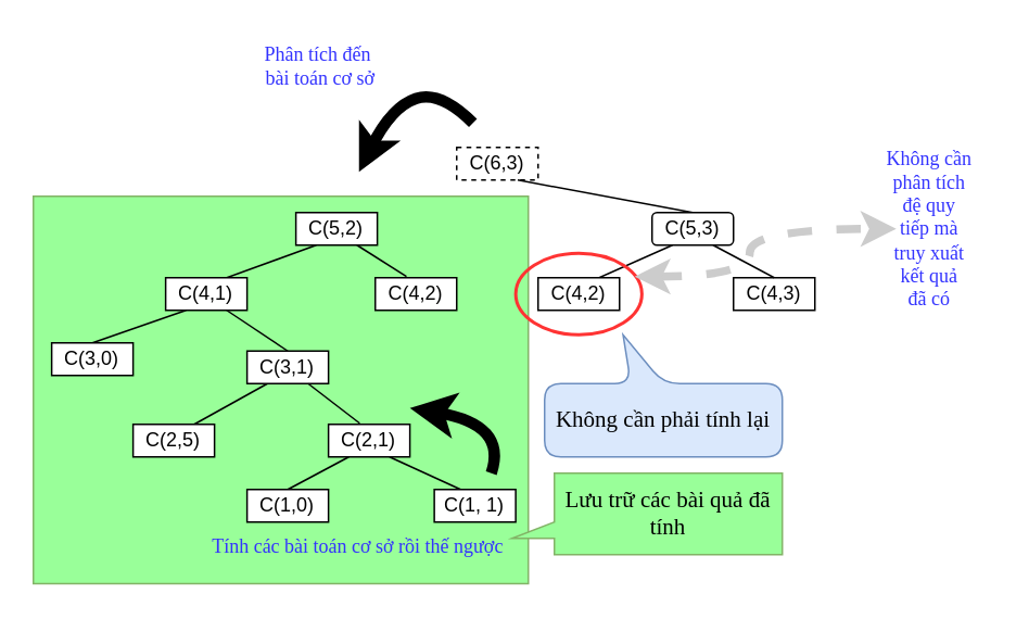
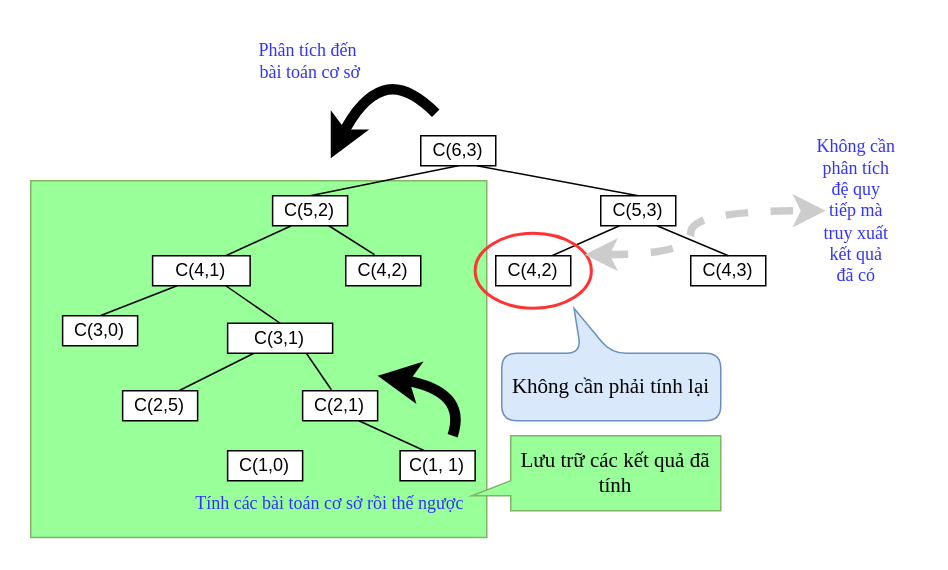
  <mxCell id="0" />
  <mxCell id="1" parent="0" />
  <mxCell id="2" value="" style="rounded=0;whiteSpace=wrap;html=1;fillColor=#99FF99;strokeColor=#82b366;" vertex="1" parent="1"><mxGeometry x="20" y="120" width="304" height="237.82" as="geometry" /></mxCell>
- <mxCell id="4" value="C(6,3)" style="rounded=0;whiteSpace=wrap;html=1;dashed=1;" vertex="1" parent="1"><mxGeometry x="280" y="90" width="50" height="20" as="geometry" /></mxCell>
+ <mxCell id="3" style="rounded=0;orthogonalLoop=1;jettySize=auto;html=1;exitX=0.5;exitY=1;exitDx=0;exitDy=0;entryX=0.5;entryY=0;entryDx=0;entryDy=0;endArrow=none;endFill=0;" edge="1" parent="1" source="4" target="7"><mxGeometry relative="1" as="geometry"><mxPoint x="212.5" y="140" as="targetPoint" /><mxPoint x="257.5" y="110" as="sourcePoint" /></mxGeometry></mxCell>
+ <mxCell id="4" value="C(6,3)" style="rounded=0;whiteSpace=wrap;html=1;" vertex="1" parent="1"><mxGeometry x="280" y="90" width="50" height="20" as="geometry" /></mxCell>
  <mxCell id="5" style="rounded=0;orthogonalLoop=1;jettySize=auto;html=1;exitX=0.75;exitY=1;exitDx=0;exitDy=0;entryX=0.5;entryY=0;entryDx=0;entryDy=0;strokeColor=default;endArrow=none;endFill=0;" edge="1" parent="1" source="4" target="15"><mxGeometry relative="1" as="geometry"><mxPoint x="359.15" y="139.32" as="targetPoint" /></mxGeometry></mxCell>
  <mxCell id="6" style="rounded=0;orthogonalLoop=1;jettySize=auto;html=1;exitX=0.25;exitY=1;exitDx=0;exitDy=0;entryX=0.75;entryY=0;entryDx=0;entryDy=0;endArrow=none;endFill=0;" edge="1" parent="1" source="7" target="10"><mxGeometry relative="1" as="geometry" /></mxCell>
  <mxCell id="7" value="C(5,2)" style="rounded=0;whiteSpace=wrap;html=1;" vertex="1" parent="1"><mxGeometry x="181.25" y="130" width="50" height="20" as="geometry" /></mxCell>
  <mxCell id="8" style="rounded=0;orthogonalLoop=1;jettySize=auto;html=1;exitX=0.25;exitY=1;exitDx=0;exitDy=0;entryX=0.5;entryY=0;entryDx=0;entryDy=0;endArrow=none;endFill=0;" edge="1" parent="1" source="10" target="13"><mxGeometry relative="1" as="geometry" /></mxCell>
  <mxCell id="9" style="rounded=0;orthogonalLoop=1;jettySize=auto;html=1;exitX=0.75;exitY=1;exitDx=0;exitDy=0;entryX=0.5;entryY=0;entryDx=0;entryDy=0;endArrow=none;endFill=0;" edge="1" parent="1" source="10" target="20"><mxGeometry relative="1" as="geometry" /></mxCell>
- <mxCell id="10" value="C(4,1)" style="rounded=0;whiteSpace=wrap;html=1;" vertex="1" parent="1"><mxGeometry x="101.25" y="170" width="50" height="20" as="geometry" /></mxCell>
+ <mxCell id="10" value="C(4,1)" style="rounded=0;whiteSpace=wrap;html=1;" vertex="1" parent="1"><mxGeometry x="101.25" y="170" width="65" height="20" as="geometry" /></mxCell>
  <mxCell id="11" value="C(4,2)" style="rounded=0;whiteSpace=wrap;html=1;" vertex="1" parent="1"><mxGeometry x="230" y="170" width="50" height="20" as="geometry" /></mxCell>
  <mxCell id="12" style="rounded=0;orthogonalLoop=1;jettySize=auto;html=1;exitX=0.75;exitY=1;exitDx=0;exitDy=0;entryX=0.383;entryY=-0.034;entryDx=0;entryDy=0;entryPerimeter=0;strokeColor=default;endArrow=none;endFill=0;" edge="1" parent="1" source="7" target="11"><mxGeometry relative="1" as="geometry" /></mxCell>
- <mxCell id="13" value="C(3,0)" style="rounded=0;whiteSpace=wrap;html=1;" vertex="1" parent="1"><mxGeometry x="31.25" y="210" width="50" height="20" as="geometry" /></mxCell>
+ <mxCell id="13" value="C(3,0)" style="rounded=0;whiteSpace=wrap;html=1;" vertex="1" parent="1"><mxGeometry x="41.25" y="210" width="50" height="20" as="geometry" /></mxCell>
  <mxCell id="14" style="rounded=0;orthogonalLoop=1;jettySize=auto;html=1;exitX=0.25;exitY=1;exitDx=0;exitDy=0;entryX=0.75;entryY=0;entryDx=0;entryDy=0;endArrow=none;endFill=0;" edge="1" parent="1" source="15" target="16"><mxGeometry relative="1" as="geometry" /></mxCell>
- <mxCell id="15" value="C(5,3)" style="whiteSpace=wrap;html=1;rounded=1;" vertex="1" parent="1"><mxGeometry x="400" y="130" width="50" height="20" as="geometry" /></mxCell>
+ <mxCell id="15" value="C(5,3)" style="rounded=0;whiteSpace=wrap;html=1;" vertex="1" parent="1"><mxGeometry x="400" y="130" width="50" height="20" as="geometry" /></mxCell>
  <mxCell id="16" value="C(4,2)" style="rounded=0;whiteSpace=wrap;html=1;" vertex="1" parent="1"><mxGeometry x="330" y="170" width="50" height="20" as="geometry" /></mxCell>
- <mxCell id="17" value="C(4,3)" style="rounded=0;whiteSpace=wrap;html=1;" vertex="1" parent="1"><mxGeometry x="450" y="170" width="50" height="20" as="geometry" /></mxCell>
+ <mxCell id="17" value="C(4,3)" style="rounded=0;whiteSpace=wrap;html=1;" vertex="1" parent="1"><mxGeometry x="460" y="170" width="50" height="20" as="geometry" /></mxCell>
  <mxCell id="18" style="rounded=0;orthogonalLoop=1;jettySize=auto;html=1;exitX=0.75;exitY=1;exitDx=0;exitDy=0;strokeColor=default;endArrow=none;endFill=0;entryX=0.5;entryY=0;entryDx=0;entryDy=0;" edge="1" parent="1" source="15" target="17"><mxGeometry relative="1" as="geometry"><mxPoint x="469" y="179" as="targetPoint" /></mxGeometry></mxCell>
  <mxCell id="19" style="rounded=0;orthogonalLoop=1;jettySize=auto;html=1;exitX=0.25;exitY=1;exitDx=0;exitDy=0;entryX=0.75;entryY=0;entryDx=0;entryDy=0;endArrow=none;endFill=0;" edge="1" parent="1" source="20" target="21"><mxGeometry relative="1" as="geometry" /></mxCell>
- <mxCell id="20" value="C(3,1)" style="rounded=0;whiteSpace=wrap;html=1;" vertex="1" parent="1"><mxGeometry x="151.25" y="215" width="50" height="20" as="geometry" /></mxCell>
+ <mxCell id="20" value="C(3,1)" style="rounded=0;whiteSpace=wrap;html=1;" vertex="1" parent="1"><mxGeometry x="151.25" y="215" width="70" height="20" as="geometry" /></mxCell>
  <mxCell id="21" value="C(2,5)" style="rounded=0;whiteSpace=wrap;html=1;" vertex="1" parent="1"><mxGeometry x="81.25" y="260" width="50" height="20" as="geometry" /></mxCell>
- <mxCell id="22" style="rounded=0;orthogonalLoop=1;jettySize=auto;html=1;exitX=0.25;exitY=1;exitDx=0;exitDy=0;entryX=0.5;entryY=0;entryDx=0;entryDy=0;endArrow=none;endFill=0;" edge="1" parent="1" source="23" target="25"><mxGeometry relative="1" as="geometry" /></mxCell>
  <mxCell id="23" value="C(2,1)" style="rounded=0;whiteSpace=wrap;html=1;" vertex="1" parent="1"><mxGeometry x="201.25" y="260" width="50" height="20" as="geometry" /></mxCell>
  <mxCell id="24" style="rounded=0;orthogonalLoop=1;jettySize=auto;html=1;exitX=0.75;exitY=1;exitDx=0;exitDy=0;entryX=0.383;entryY=-0.034;entryDx=0;entryDy=0;entryPerimeter=0;strokeColor=default;endArrow=none;endFill=0;" edge="1" parent="1" source="20" target="23"><mxGeometry relative="1" as="geometry" /></mxCell>
  <mxCell id="25" value="C(1,0)" style="rounded=0;whiteSpace=wrap;html=1;" vertex="1" parent="1"><mxGeometry x="151.25" y="300" width="50" height="20" as="geometry" /></mxCell>
  <mxCell id="26" style="rounded=0;orthogonalLoop=1;jettySize=auto;html=1;exitX=0.75;exitY=1;exitDx=0;exitDy=0;entryX=0.382;entryY=0.065;entryDx=0;entryDy=0;endArrow=none;endFill=0;entryPerimeter=0;" edge="1" parent="1" source="23" target="27"><mxGeometry relative="1" as="geometry"><mxPoint x="314.25" y="285" as="sourcePoint" /><mxPoint x="276.25" y="320" as="targetPoint" /></mxGeometry></mxCell>
  <mxCell id="27" value="C(1, 1)" style="rounded=0;whiteSpace=wrap;html=1;" vertex="1" parent="1"><mxGeometry x="266.25" y="300" width="50" height="20" as="geometry" /></mxCell>
  <mxCell id="28" value="" style="ellipse;whiteSpace=wrap;html=1;fillColor=none;strokeColor=#FF3333;strokeWidth=2;" vertex="1" parent="1"><mxGeometry x="316.25" y="155" width="77.5" height="50" as="geometry" /></mxCell>
  <mxCell id="29" value="" style="curved=1;endArrow=classic;html=1;rounded=0;strokeWidth=7;" edge="1" parent="1"><mxGeometry width="50" height="50" relative="1" as="geometry"><mxPoint x="290" y="75" as="sourcePoint" /><mxPoint x="220" y="105" as="targetPoint" /><Array as="points"><mxPoint x="270" y="55" /><mxPoint x="240" y="65" /><mxPoint x="220" y="105" /></Array></mxGeometry></mxCell>
- <mxCell id="30" value="&lt;font color=&quot;#3333ff&quot; face=&quot;Cambria Math&quot;&gt;Phân tích đến&amp;nbsp;&lt;/font&gt;&lt;div&gt;&lt;font color=&quot;#3333ff&quot; face=&quot;Wup8K-i8UrOPHs9fDFAQ&quot;&gt;bài toán cơ sở&lt;/font&gt;&lt;/div&gt;" style="text;html=1;align=center;verticalAlign=middle;resizable=0;points=[];autosize=1;strokeColor=none;fillColor=none;" vertex="1" parent="1"><mxGeometry x="151.25" y="20" width="90" height="40" as="geometry" /></mxCell>
+ <mxCell id="30" value="&lt;font color=&quot;#3333ff&quot; face=&quot;Cambria Math&quot;&gt;Phân tích đến&amp;nbsp;&lt;/font&gt;&lt;div&gt;&lt;font color=&quot;#3333ff&quot; face=&quot;Wup8K-i8UrOPHs9fDFAQ&quot;&gt;bài toán cơ sở&lt;/font&gt;&lt;/div&gt;" style="text;html=1;align=center;verticalAlign=middle;resizable=0;points=[];autosize=1;strokeColor=none;fillColor=none;" vertex="1" parent="1"><mxGeometry x="161.25" y="20" width="90" height="40" as="geometry" /></mxCell>
  <mxCell id="31" value="" style="curved=1;endArrow=classic;html=1;rounded=0;strokeWidth=7;" edge="1" parent="1"><mxGeometry width="50" height="50" relative="1" as="geometry"><mxPoint x="301.25" y="290" as="sourcePoint" /><mxPoint x="251.25" y="250" as="targetPoint" /><Array as="points"><mxPoint x="311.25" y="260" /></Array></mxGeometry></mxCell>
  <mxCell id="32" value="&lt;font face=&quot;Cambria Math&quot; style=&quot;font-size: 14px;&quot;&gt;Không cần phải tính lại&lt;/font&gt;" style="shape=callout;whiteSpace=wrap;html=1;perimeter=calloutPerimeter;rotation=0;position2=0.67;direction=west;rounded=1;fillColor=#dae8fc;strokeColor=#6c8ebf;" vertex="1" parent="1"><mxGeometry x="334" y="205" width="146" height="75" as="geometry" /></mxCell>
  <mxCell id="33" value="&lt;font face=&quot;Cambria Math&quot; color=&quot;#3333ff&quot;&gt;Tính các bài toán cơ sở rồi thế ngược&lt;/font&gt;" style="text;html=1;align=center;verticalAlign=middle;resizable=0;points=[];autosize=1;strokeColor=none;fillColor=none;" vertex="1" parent="1"><mxGeometry x="114" y="320" width="210" height="30" as="geometry" /></mxCell>
- <mxCell id="34" value="&lt;font face=&quot;Cambria Math&quot; style=&quot;font-size: 14px;&quot;&gt;Lưu trữ các bài quả đã tính&lt;/font&gt;" style="shape=callout;whiteSpace=wrap;html=1;perimeter=calloutPerimeter;position2=0.8;size=26;position=0.6;base=10;direction=south;fillColor=#99FF99;strokeColor=#82b366;" vertex="1" parent="1"><mxGeometry x="314" y="290" width="166" height="50" as="geometry" /></mxCell>
+ <mxCell id="34" value="&lt;font face=&quot;Cambria Math&quot; style=&quot;font-size: 14px;&quot;&gt;Lưu trữ các kết quả đã tính&lt;/font&gt;" style="shape=callout;whiteSpace=wrap;html=1;perimeter=calloutPerimeter;position2=0.8;size=26;position=0.6;base=10;direction=south;fillColor=#99FF99;strokeColor=#82b366;" vertex="1" parent="1"><mxGeometry x="314" y="290" width="166" height="50" as="geometry" /></mxCell>
  <mxCell id="35" value="" style="endArrow=classic;startArrow=classic;html=1;rounded=0;exitX=0.943;exitY=0.286;exitDx=0;exitDy=0;exitPerimeter=0;edgeStyle=orthogonalEdgeStyle;curved=1;strokeColor=#CCCCCC;dashed=1;strokeWidth=5;" edge="1" parent="1" source="28"><mxGeometry width="50" height="50" relative="1" as="geometry"><mxPoint x="470" y="150" as="sourcePoint" /><mxPoint x="550" y="140" as="targetPoint" /><Array as="points"><mxPoint x="460" y="169" /><mxPoint x="460" y="140" /></Array></mxGeometry></mxCell>
  <mxCell id="36" value="&lt;font color=&quot;#3333ff&quot; face=&quot;Cambria Math&quot;&gt;Không cần&lt;/font&gt;&lt;div&gt;&lt;font color=&quot;#3333ff&quot; face=&quot;Cambria Math&quot;&gt;phân tích&lt;/font&gt;&lt;/div&gt;&lt;div&gt;&lt;font color=&quot;#3333ff&quot; face=&quot;Cambria Math&quot;&gt;đệ quy&lt;/font&gt;&lt;/div&gt;&lt;div&gt;&lt;font color=&quot;#3333ff&quot; face=&quot;Cambria Math&quot;&gt;tiếp mà&lt;/font&gt;&lt;/div&gt;&lt;div&gt;&lt;font color=&quot;#3333ff&quot; face=&quot;Cambria Math&quot;&gt;truy xuất&lt;/font&gt;&lt;/div&gt;&lt;div&gt;&lt;font color=&quot;#3333ff&quot; face=&quot;Cambria Math&quot;&gt;kết quả&lt;/font&gt;&lt;/div&gt;&lt;div&gt;&lt;font color=&quot;#3333ff&quot; face=&quot;Cambria Math&quot;&gt;đã có&lt;/font&gt;&lt;/div&gt;" style="text;html=1;align=center;verticalAlign=middle;resizable=0;points=[];autosize=1;strokeColor=none;fillColor=none;" vertex="1" parent="1"><mxGeometry x="530" y="80" width="80" height="120" as="geometry" /></mxCell>
